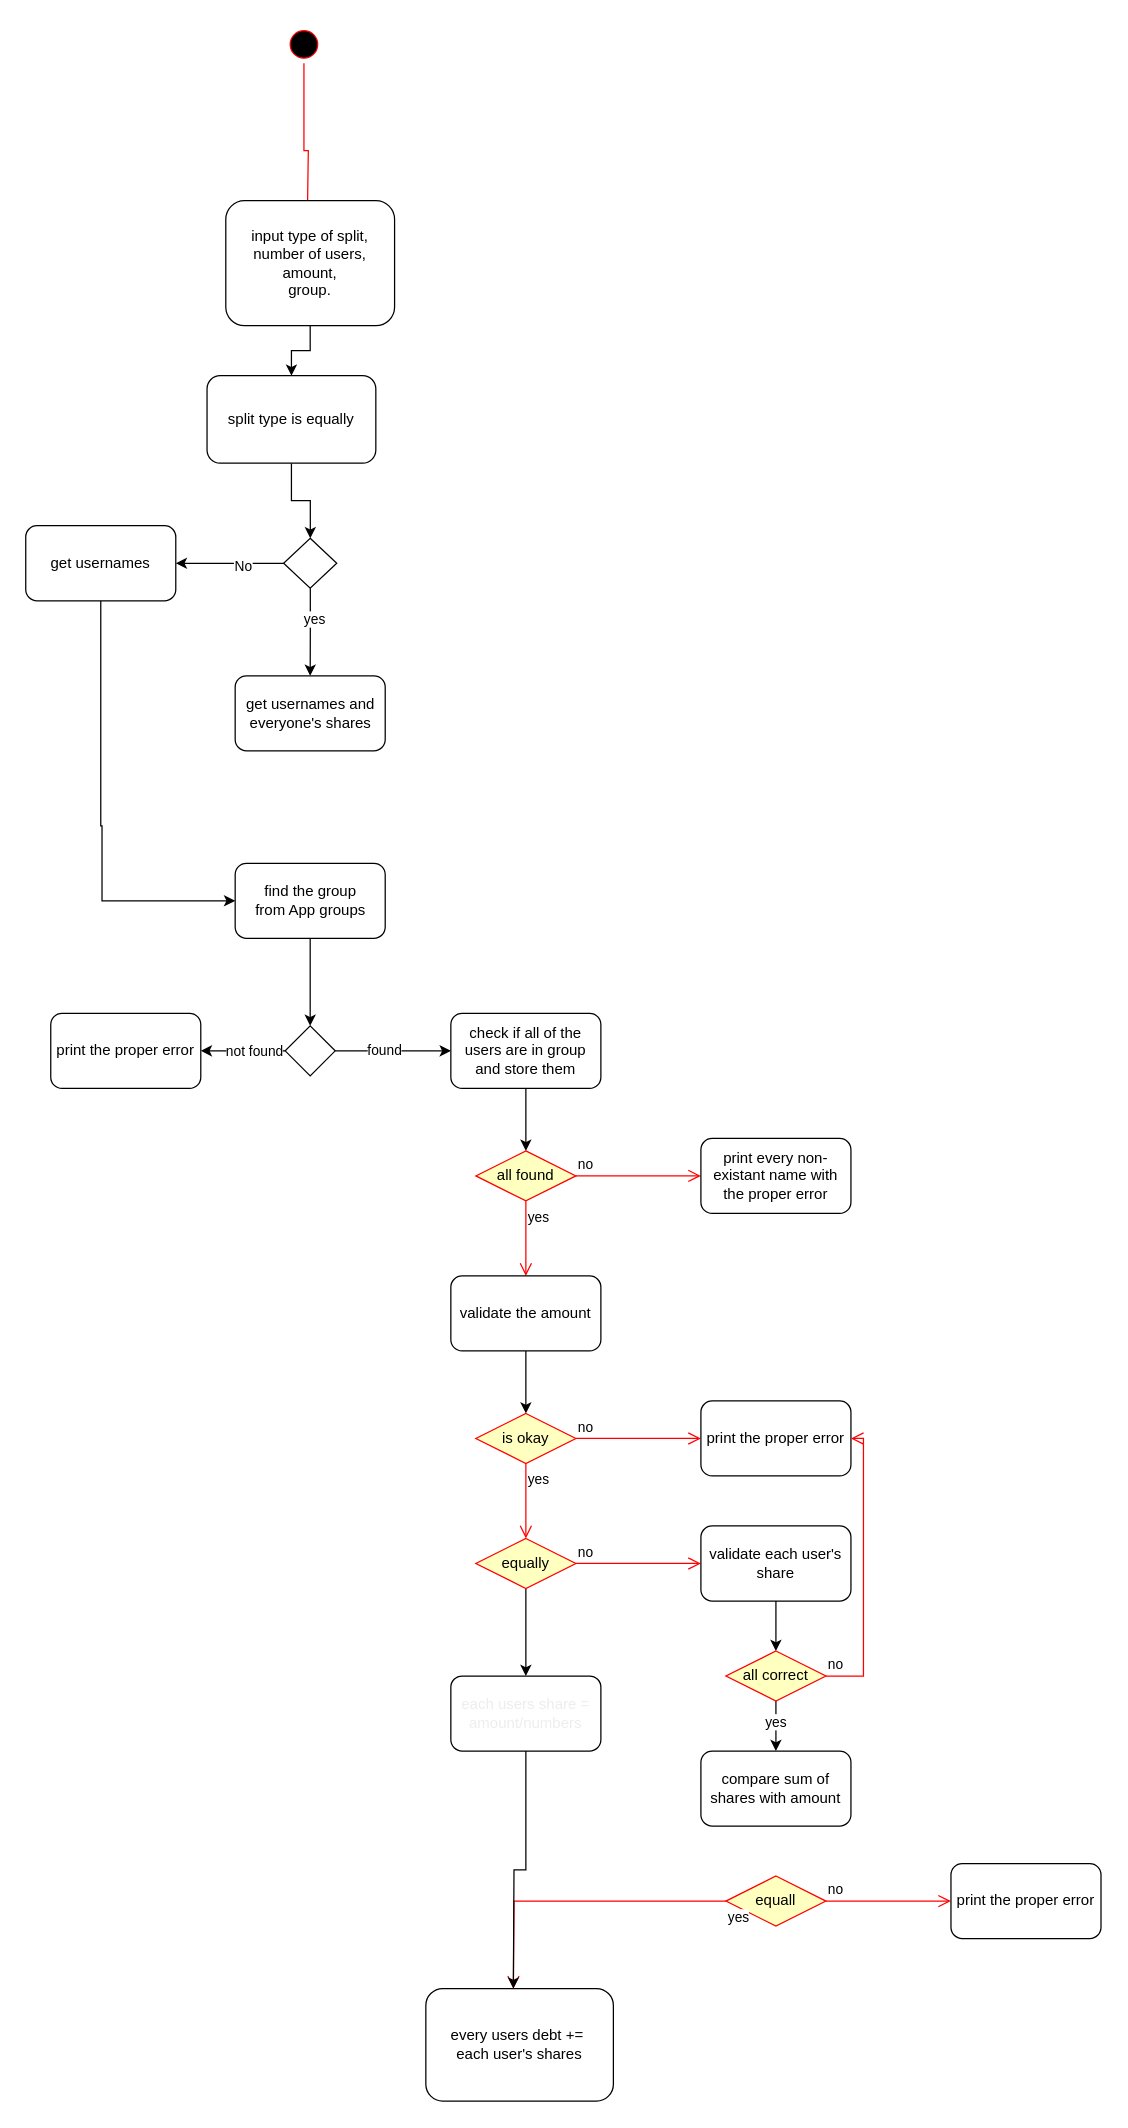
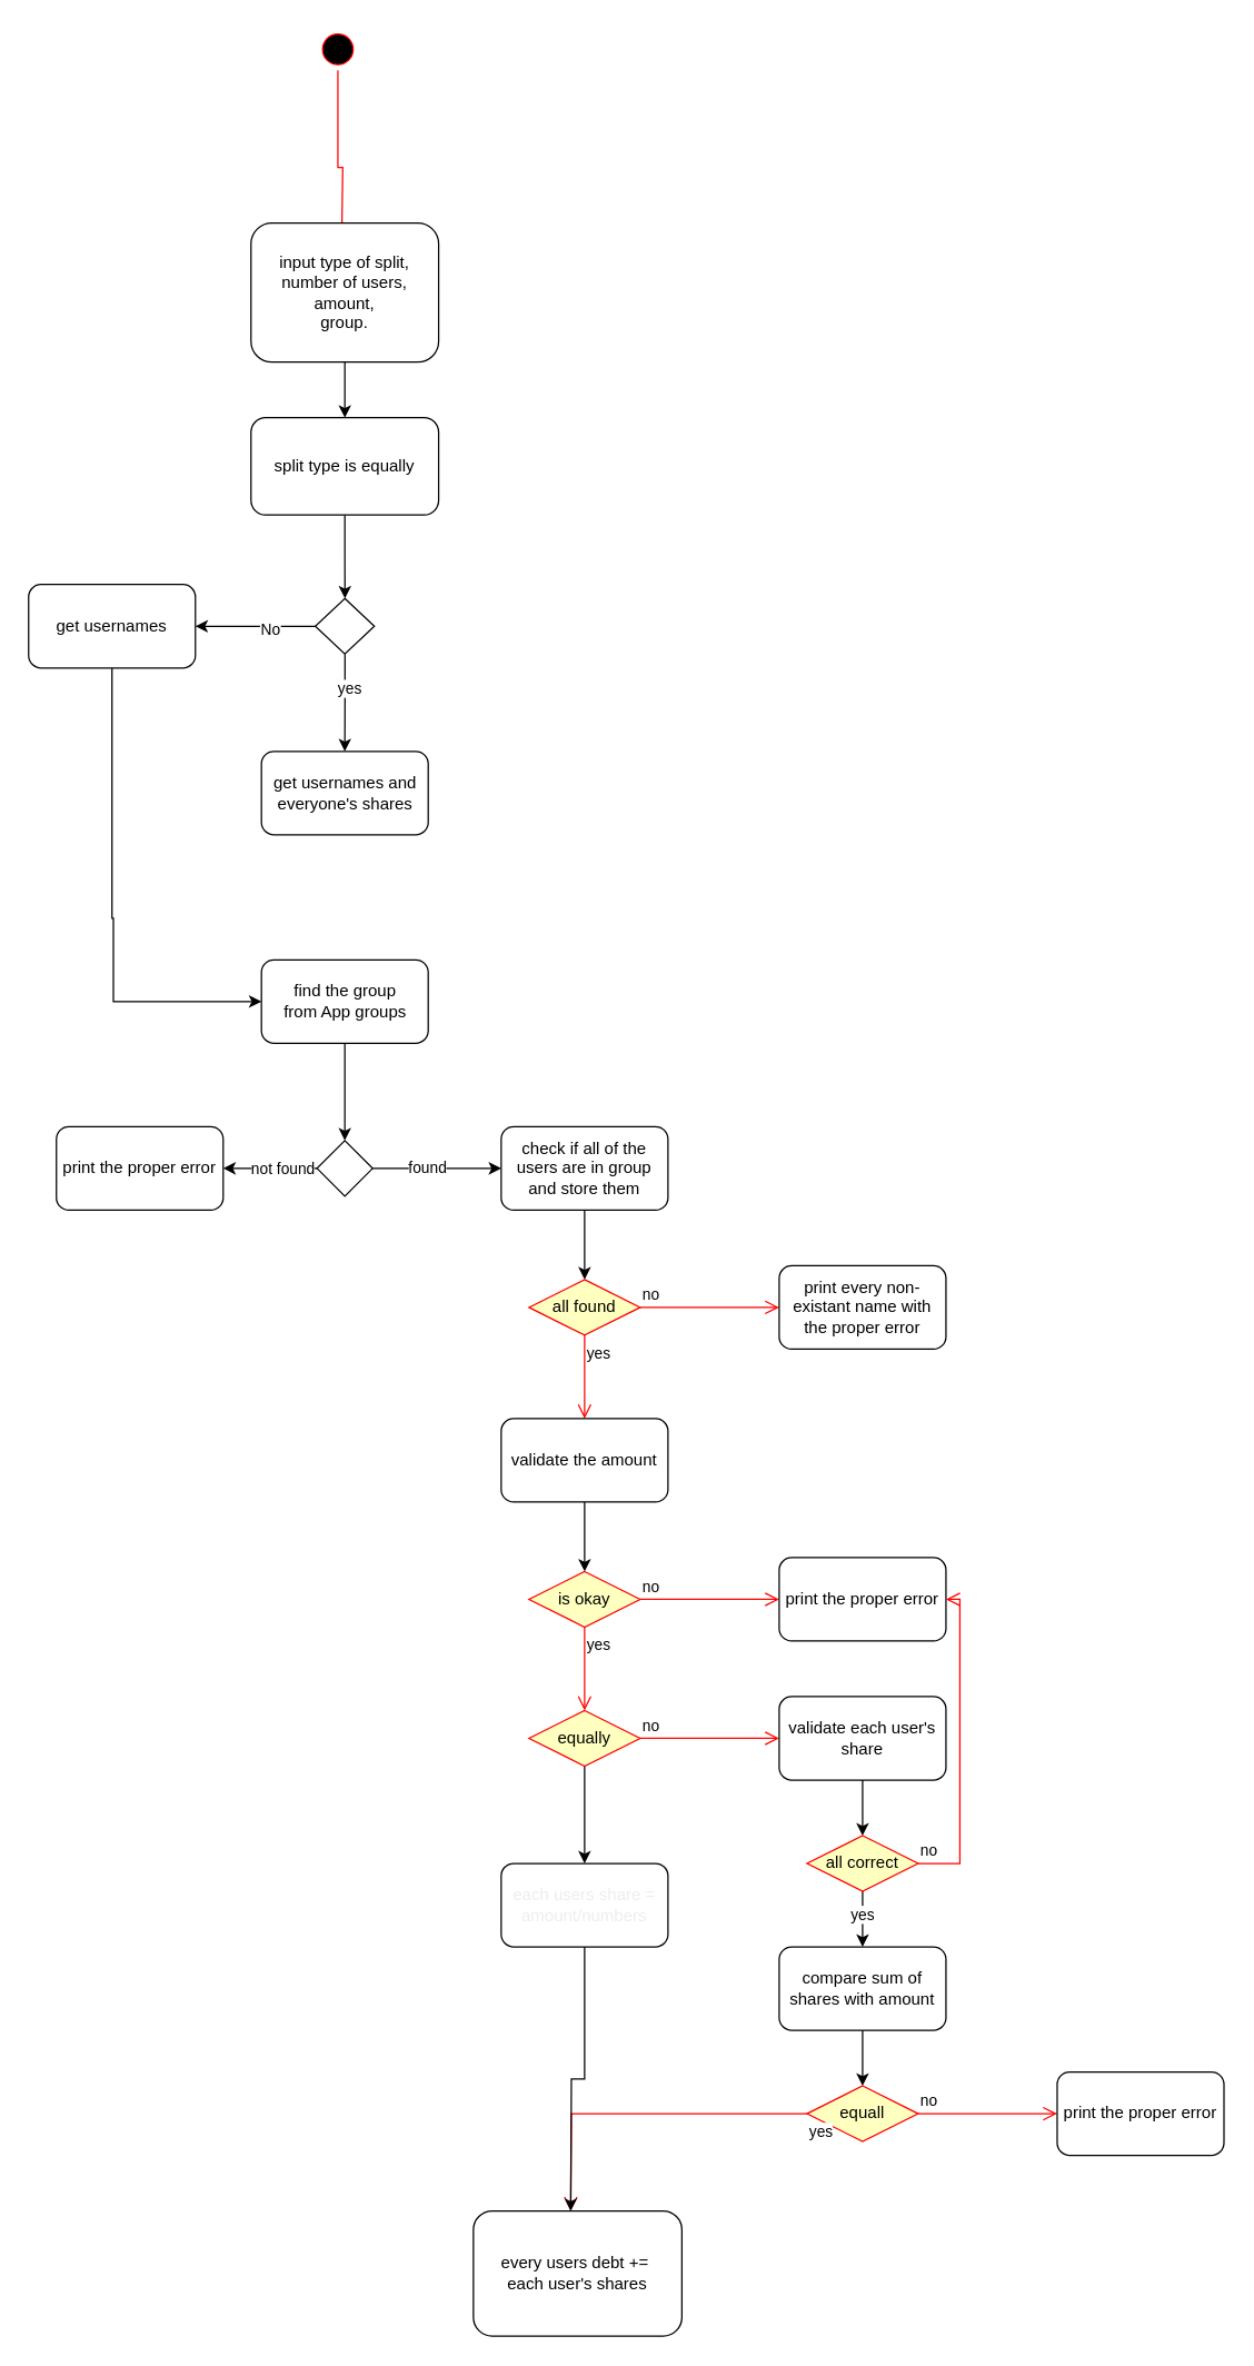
  <mxCell id="0" />
  <mxCell id="1" parent="0" />
  <mxCell id="2" value="" style="ellipse;html=1;shape=startState;fillColor=#000000;strokeColor=#ff0000;" vertex="1" parent="1"><mxGeometry x="227.5" y="20" width="30" height="30" as="geometry" /></mxCell>
  <mxCell id="3" value="" style="edgeStyle=orthogonalEdgeStyle;html=1;verticalAlign=bottom;endArrow=open;endSize=8;strokeColor=#ff0000;rounded=0;" edge="1" source="2" parent="1"><mxGeometry relative="1" as="geometry"><mxPoint x="245" y="190" as="targetPoint" /><Array as="points"><mxPoint x="243" y="120" /><mxPoint x="246" y="120" /></Array></mxGeometry></mxCell>
  <mxCell id="4" value="" style="edgeStyle=orthogonalEdgeStyle;rounded=0;orthogonalLoop=1;jettySize=auto;html=1;" edge="1" parent="1" source="5" target="12"><mxGeometry relative="1" as="geometry" /></mxCell>
  <mxCell id="5" value="input type of split,&lt;br&gt;number of users,&lt;br&gt;amount,&lt;br&gt;group." style="rounded=1;whiteSpace=wrap;html=1;" vertex="1" parent="1"><mxGeometry x="180" y="160" width="135" height="100" as="geometry" /></mxCell>
  <mxCell id="6" value="" style="edgeStyle=orthogonalEdgeStyle;rounded=0;orthogonalLoop=1;jettySize=auto;html=1;" edge="1" parent="1" source="10"><mxGeometry relative="1" as="geometry"><mxPoint x="140" y="450" as="targetPoint" /></mxGeometry></mxCell>
  <mxCell id="7" value="No" style="edgeLabel;html=1;align=center;verticalAlign=middle;resizable=0;points=[];" vertex="1" connectable="0" parent="6"><mxGeometry x="-0.237" y="2" relative="1" as="geometry"><mxPoint as="offset" /></mxGeometry></mxCell>
  <mxCell id="8" value="" style="edgeStyle=orthogonalEdgeStyle;rounded=0;orthogonalLoop=1;jettySize=auto;html=1;" edge="1" parent="1" source="10" target="15"><mxGeometry relative="1" as="geometry" /></mxCell>
  <mxCell id="9" value="yes" style="edgeLabel;html=1;align=center;verticalAlign=middle;resizable=0;points=[];" vertex="1" connectable="0" parent="8"><mxGeometry x="-0.293" y="3" relative="1" as="geometry"><mxPoint as="offset" /></mxGeometry></mxCell>
  <mxCell id="10" value="" style="rhombus;whiteSpace=wrap;html=1;" vertex="1" parent="1"><mxGeometry x="226.25" y="430" width="42.5" height="40" as="geometry" /></mxCell>
  <mxCell id="11" value="" style="edgeStyle=orthogonalEdgeStyle;rounded=0;orthogonalLoop=1;jettySize=auto;html=1;" edge="1" parent="1" source="12" target="10"><mxGeometry relative="1" as="geometry" /></mxCell>
- <mxCell id="12" value="split type is equally" style="rounded=1;whiteSpace=wrap;html=1;" vertex="1" parent="1"><mxGeometry x="165" y="300" width="135" height="70" as="geometry" /></mxCell>
+ <mxCell id="12" value="split type is equally" style="rounded=1;whiteSpace=wrap;html=1;" vertex="1" parent="1"><mxGeometry x="180" y="300" width="135" height="70" as="geometry" /></mxCell>
  <mxCell id="13" style="edgeStyle=orthogonalEdgeStyle;rounded=0;orthogonalLoop=1;jettySize=auto;html=1;entryX=0;entryY=0.5;entryDx=0;entryDy=0;" edge="1" parent="1" source="14" target="17"><mxGeometry relative="1" as="geometry"><mxPoint x="80" y="800" as="targetPoint" /><Array as="points"><mxPoint x="80" y="660" /><mxPoint x="81" y="660" /><mxPoint x="81" y="720" /></Array></mxGeometry></mxCell>
  <mxCell id="14" value="get usernames" style="rounded=1;whiteSpace=wrap;html=1;" vertex="1" parent="1"><mxGeometry x="20" y="420" width="120" height="60" as="geometry" /></mxCell>
  <mxCell id="15" value="get usernames and&lt;br&gt;everyone's shares" style="rounded=1;whiteSpace=wrap;html=1;" vertex="1" parent="1"><mxGeometry x="187.5" y="540" width="120" height="60" as="geometry" /></mxCell>
  <mxCell id="16" value="" style="edgeStyle=orthogonalEdgeStyle;rounded=0;orthogonalLoop=1;jettySize=auto;html=1;" edge="1" parent="1" source="17" target="22"><mxGeometry relative="1" as="geometry" /></mxCell>
  <mxCell id="17" value="find the group&lt;div&gt;from App groups&lt;/div&gt;" style="rounded=1;whiteSpace=wrap;html=1;" vertex="1" parent="1"><mxGeometry x="187.5" y="690" width="120" height="60" as="geometry" /></mxCell>
  <mxCell id="18" value="" style="edgeStyle=orthogonalEdgeStyle;rounded=0;orthogonalLoop=1;jettySize=auto;html=1;" edge="1" parent="1" source="22"><mxGeometry relative="1" as="geometry"><mxPoint x="360" y="840" as="targetPoint" /></mxGeometry></mxCell>
  <mxCell id="19" value="found" style="edgeLabel;html=1;align=center;verticalAlign=middle;resizable=0;points=[];" vertex="1" connectable="0" parent="18"><mxGeometry x="-0.153" y="1" relative="1" as="geometry"><mxPoint as="offset" /></mxGeometry></mxCell>
  <mxCell id="20" value="" style="edgeStyle=orthogonalEdgeStyle;rounded=0;orthogonalLoop=1;jettySize=auto;html=1;" edge="1" parent="1" source="22" target="23"><mxGeometry relative="1" as="geometry" /></mxCell>
  <mxCell id="21" value="not found" style="edgeLabel;html=1;align=center;verticalAlign=middle;resizable=0;points=[];" vertex="1" connectable="0" parent="20"><mxGeometry x="-0.264" relative="1" as="geometry"><mxPoint as="offset" /></mxGeometry></mxCell>
  <mxCell id="22" value="" style="rhombus;whiteSpace=wrap;html=1;" vertex="1" parent="1"><mxGeometry x="227.5" y="820" width="40" height="40" as="geometry" /></mxCell>
  <mxCell id="23" value="print the proper error" style="rounded=1;whiteSpace=wrap;html=1;" vertex="1" parent="1"><mxGeometry x="40" y="810" width="120" height="60" as="geometry" /></mxCell>
  <mxCell id="24" value="" style="edgeStyle=orthogonalEdgeStyle;rounded=0;orthogonalLoop=1;jettySize=auto;html=1;" edge="1" parent="1" source="25" target="26"><mxGeometry relative="1" as="geometry" /></mxCell>
  <mxCell id="25" value="check if all of the users are in group&lt;div&gt;and store them&lt;/div&gt;" style="rounded=1;whiteSpace=wrap;html=1;" vertex="1" parent="1"><mxGeometry x="360" y="810" width="120" height="60" as="geometry" /></mxCell>
  <mxCell id="26" value="all found" style="rhombus;whiteSpace=wrap;html=1;fontColor=#000000;fillColor=#ffffc0;strokeColor=#ff0000;" vertex="1" parent="1"><mxGeometry x="380" y="920" width="80" height="40" as="geometry" /></mxCell>
  <mxCell id="27" value="no" style="edgeStyle=orthogonalEdgeStyle;html=1;align=left;verticalAlign=bottom;endArrow=open;endSize=8;strokeColor=#ff0000;rounded=0;" edge="1" source="26" parent="1"><mxGeometry x="-1" relative="1" as="geometry"><mxPoint x="560" y="940" as="targetPoint" /></mxGeometry></mxCell>
  <mxCell id="28" value="yes" style="edgeStyle=orthogonalEdgeStyle;html=1;align=left;verticalAlign=top;endArrow=open;endSize=8;strokeColor=#ff0000;rounded=0;" edge="1" source="26" parent="1"><mxGeometry x="-1" relative="1" as="geometry"><mxPoint x="420" y="1020" as="targetPoint" /></mxGeometry></mxCell>
  <mxCell id="29" value="print every non- existant name with the proper error" style="rounded=1;whiteSpace=wrap;html=1;" vertex="1" parent="1"><mxGeometry x="560" y="910" width="120" height="60" as="geometry" /></mxCell>
  <mxCell id="30" value="" style="edgeStyle=orthogonalEdgeStyle;rounded=0;orthogonalLoop=1;jettySize=auto;html=1;" edge="1" parent="1" source="31" target="32"><mxGeometry relative="1" as="geometry" /></mxCell>
  <mxCell id="31" value="validate the amount" style="rounded=1;whiteSpace=wrap;html=1;" vertex="1" parent="1"><mxGeometry x="360" y="1020" width="120" height="60" as="geometry" /></mxCell>
  <mxCell id="32" value="is okay" style="rhombus;whiteSpace=wrap;html=1;fontColor=#000000;fillColor=#ffffc0;strokeColor=#ff0000;" vertex="1" parent="1"><mxGeometry x="380" y="1130" width="80" height="40" as="geometry" /></mxCell>
  <mxCell id="33" value="no" style="edgeStyle=orthogonalEdgeStyle;html=1;align=left;verticalAlign=bottom;endArrow=open;endSize=8;strokeColor=#ff0000;rounded=0;" edge="1" source="32" parent="1"><mxGeometry x="-1" relative="1" as="geometry"><mxPoint x="560" y="1150" as="targetPoint" /></mxGeometry></mxCell>
  <mxCell id="34" value="yes" style="edgeStyle=orthogonalEdgeStyle;html=1;align=left;verticalAlign=top;endArrow=open;endSize=8;strokeColor=#ff0000;rounded=0;" edge="1" source="32" parent="1"><mxGeometry x="-1" relative="1" as="geometry"><mxPoint x="420" y="1230" as="targetPoint" /></mxGeometry></mxCell>
  <mxCell id="35" value="print the proper error" style="rounded=1;whiteSpace=wrap;html=1;" vertex="1" parent="1"><mxGeometry x="560" y="1120" width="120" height="60" as="geometry" /></mxCell>
  <mxCell id="36" value="" style="edgeStyle=orthogonalEdgeStyle;rounded=0;orthogonalLoop=1;jettySize=auto;html=1;" edge="1" parent="1" source="37"><mxGeometry relative="1" as="geometry"><mxPoint x="420" y="1340" as="targetPoint" /></mxGeometry></mxCell>
  <mxCell id="37" value="equally" style="rhombus;whiteSpace=wrap;html=1;fontColor=#000000;fillColor=#ffffc0;strokeColor=#ff0000;" vertex="1" parent="1"><mxGeometry x="380" y="1230" width="80" height="40" as="geometry" /></mxCell>
  <mxCell id="38" value="no" style="edgeStyle=orthogonalEdgeStyle;html=1;align=left;verticalAlign=bottom;endArrow=open;endSize=8;strokeColor=#ff0000;rounded=0;" edge="1" source="37" parent="1"><mxGeometry x="-1" relative="1" as="geometry"><mxPoint x="560" y="1250" as="targetPoint" /></mxGeometry></mxCell>
  <mxCell id="39" value="" style="edgeStyle=orthogonalEdgeStyle;rounded=0;orthogonalLoop=1;jettySize=auto;html=1;" edge="1" parent="1" source="40" target="43"><mxGeometry relative="1" as="geometry" /></mxCell>
  <mxCell id="40" value="validate each user's share" style="rounded=1;whiteSpace=wrap;html=1;" vertex="1" parent="1"><mxGeometry x="560" y="1220" width="120" height="60" as="geometry" /></mxCell>
  <mxCell id="41" value="" style="edgeStyle=orthogonalEdgeStyle;rounded=0;orthogonalLoop=1;jettySize=auto;html=1;" edge="1" parent="1" source="43" target="46"><mxGeometry relative="1" as="geometry" /></mxCell>
  <mxCell id="42" value="yes" style="edgeLabel;html=1;align=center;verticalAlign=middle;resizable=0;points=[];" vertex="1" connectable="0" parent="41"><mxGeometry x="-0.217" y="-1" relative="1" as="geometry"><mxPoint as="offset" /></mxGeometry></mxCell>
  <mxCell id="43" value="all correct" style="rhombus;whiteSpace=wrap;html=1;fontColor=#000000;fillColor=#ffffc0;strokeColor=#ff0000;" vertex="1" parent="1"><mxGeometry x="580" y="1320" width="80" height="40" as="geometry" /></mxCell>
  <mxCell id="44" value="no" style="edgeStyle=orthogonalEdgeStyle;html=1;align=left;verticalAlign=bottom;endArrow=open;endSize=8;strokeColor=#ff0000;rounded=0;entryX=1;entryY=0.5;entryDx=0;entryDy=0;" edge="1" source="43" parent="1" target="35"><mxGeometry x="-1" relative="1" as="geometry"><mxPoint x="760" y="1340" as="targetPoint" /><Array as="points"><mxPoint x="690" y="1340" /><mxPoint x="690" y="1150" /></Array></mxGeometry></mxCell>
+ <mxCell id="45" value="" style="edgeStyle=orthogonalEdgeStyle;rounded=0;orthogonalLoop=1;jettySize=auto;html=1;" edge="1" parent="1" source="46" target="47"><mxGeometry relative="1" as="geometry" /></mxCell>
  <mxCell id="46" value="compare sum of shares with amount" style="rounded=1;whiteSpace=wrap;html=1;" vertex="1" parent="1"><mxGeometry x="560" y="1400" width="120" height="60" as="geometry" /></mxCell>
  <mxCell id="47" value="equall" style="rhombus;whiteSpace=wrap;html=1;fontColor=#000000;fillColor=#ffffc0;strokeColor=#ff0000;" vertex="1" parent="1"><mxGeometry x="580" y="1500" width="80" height="40" as="geometry" /></mxCell>
  <mxCell id="48" value="no" style="edgeStyle=orthogonalEdgeStyle;html=1;align=left;verticalAlign=bottom;endArrow=open;endSize=8;strokeColor=#ff0000;rounded=0;" edge="1" source="47" parent="1"><mxGeometry x="-1" relative="1" as="geometry"><mxPoint x="760" y="1520" as="targetPoint" /></mxGeometry></mxCell>
  <mxCell id="49" value="yes" style="edgeStyle=orthogonalEdgeStyle;html=1;align=left;verticalAlign=top;endArrow=open;endSize=8;strokeColor=#ff0000;rounded=0;" edge="1" source="47" parent="1"><mxGeometry x="-1" relative="1" as="geometry"><mxPoint x="410" y="1590" as="targetPoint" /></mxGeometry></mxCell>
  <mxCell id="50" value="print the proper error" style="rounded=1;whiteSpace=wrap;html=1;" vertex="1" parent="1"><mxGeometry x="760" y="1490" width="120" height="60" as="geometry" /></mxCell>
  <mxCell id="51" style="edgeStyle=orthogonalEdgeStyle;rounded=0;orthogonalLoop=1;jettySize=auto;html=1;" edge="1" parent="1" source="52"><mxGeometry relative="1" as="geometry"><mxPoint x="410" y="1590" as="targetPoint" /></mxGeometry></mxCell>
  <mxCell id="52" value="&lt;span style=&quot;color: rgb(237, 237, 237);&quot;&gt;each users share =&lt;/span&gt;&lt;div style=&quot;color: rgb(237, 237, 237);&quot;&gt;amount/numbers&lt;/div&gt;" style="rounded=1;whiteSpace=wrap;html=1;" vertex="1" parent="1"><mxGeometry x="360" y="1340" width="120" height="60" as="geometry" /></mxCell>
  <mxCell id="53" value="every users debt +=&amp;nbsp;&lt;div&gt;each user's shares&lt;/div&gt;" style="rounded=1;whiteSpace=wrap;html=1;" vertex="1" parent="1"><mxGeometry x="340" y="1590" width="150" height="90" as="geometry" /></mxCell>
